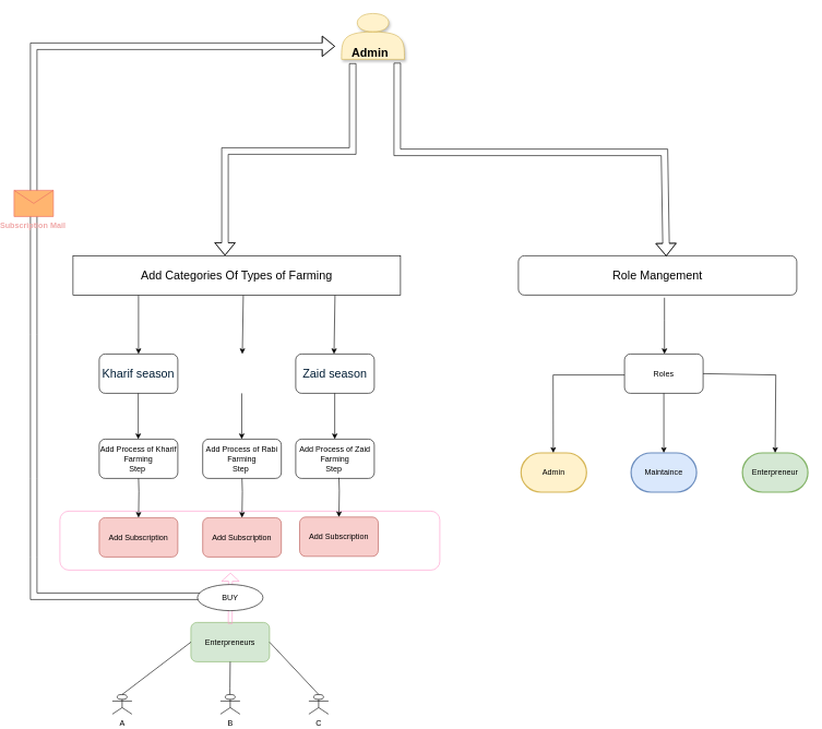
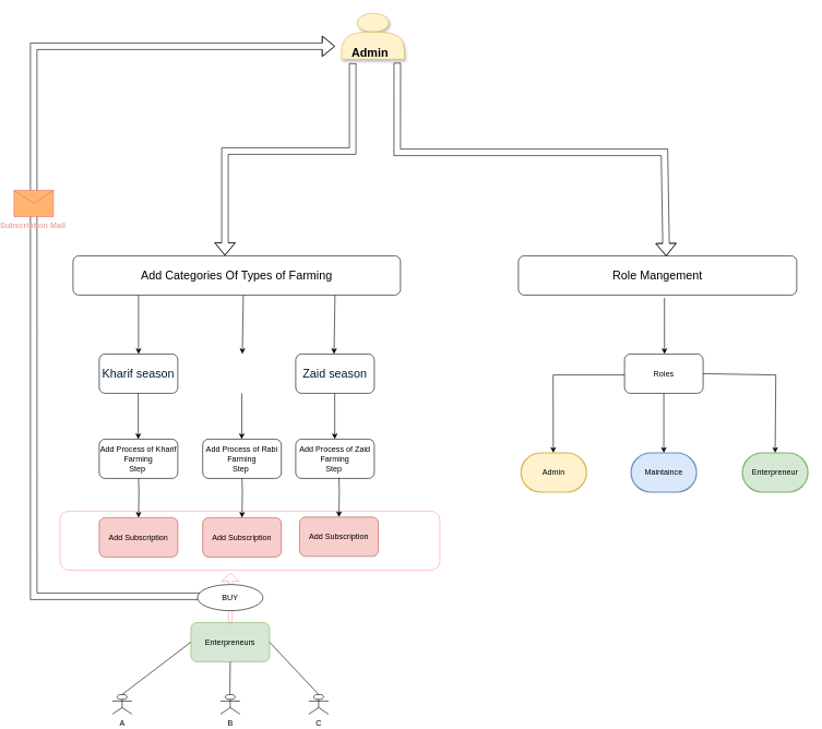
  <mxCell id="0" />
  <mxCell id="1" parent="0" />
  <mxCell id="2" value="" style="rounded=1;whiteSpace=wrap;html=1;strokeColor=#FF99CC;" vertex="1" parent="1"><mxGeometry x="90" y="780" width="580" height="90" as="geometry" /></mxCell>
  <mxCell id="3" value="" style="group" vertex="1" connectable="0" parent="1"><mxGeometry x="310" y="450" width="120" height="150" as="geometry" /></mxCell>
  <mxCell id="4" value="" style="endArrow=classic;html=1;rounded=0;entryX=0.5;entryY=0;entryDx=0;entryDy=0;" edge="1" parent="3"><mxGeometry width="50" height="50" relative="1" as="geometry"><mxPoint x="60" as="sourcePoint" /><mxPoint x="58.5" y="90" as="targetPoint" /><Array as="points" /></mxGeometry></mxCell>
  <mxCell id="5" value="" style="group" vertex="1" connectable="0" parent="1"><mxGeometry x="450" y="450" width="120" height="150" as="geometry" /></mxCell>
  <mxCell id="6" value="&lt;span style=&quot;color: rgb(0, 29, 53); font-family: &amp;quot;Google Sans&amp;quot;, Arial, sans-serif; font-size: 18px; text-align: start; background-color: rgb(255, 255, 255);&quot;&gt;Zaid season&lt;/span&gt;" style="rounded=1;whiteSpace=wrap;html=1;" vertex="1" parent="5"><mxGeometry y="90" width="120" height="60" as="geometry" /></mxCell>
  <mxCell id="7" value="" style="endArrow=classic;html=1;rounded=0;entryX=0.5;entryY=0;entryDx=0;entryDy=0;" edge="1" parent="5"><mxGeometry width="50" height="50" relative="1" as="geometry"><mxPoint x="60" as="sourcePoint" /><mxPoint x="58.5" y="90" as="targetPoint" /><Array as="points" /></mxGeometry></mxCell>
  <mxCell id="8" value="" style="group" vertex="1" connectable="0" parent="1"><mxGeometry x="150" y="450" width="120" height="150" as="geometry" /></mxCell>
  <mxCell id="9" value="&lt;span style=&quot;color: rgb(0, 29, 53); font-family: &amp;quot;Google Sans&amp;quot;, Arial, sans-serif; font-size: 18px; text-align: start; background-color: rgb(255, 255, 255);&quot;&gt;Kharif season&lt;/span&gt;" style="rounded=1;whiteSpace=wrap;html=1;" vertex="1" parent="8"><mxGeometry y="90" width="120" height="60" as="geometry" /></mxCell>
  <mxCell id="10" value="" style="endArrow=classic;html=1;rounded=0;entryX=0.5;entryY=0;entryDx=0;entryDy=0;" edge="1" parent="8" target="9"><mxGeometry width="50" height="50" relative="1" as="geometry"><mxPoint x="60" as="sourcePoint" /><mxPoint x="63" y="80" as="targetPoint" /><Array as="points" /></mxGeometry></mxCell>
- <mxCell id="11" value="&lt;font style=&quot;font-size: 18px;&quot;&gt;Add Categories Of Types of Farming&lt;/font&gt;" style="whiteSpace=wrap;html=1;rounded=0;" vertex="1" parent="1"><mxGeometry x="110" y="390" width="500" height="60" as="geometry" /></mxCell>
+ <mxCell id="11" value="&lt;font style=&quot;font-size: 18px;&quot;&gt;Add Categories Of Types of Farming&lt;/font&gt;" style="rounded=1;whiteSpace=wrap;html=1;" vertex="1" parent="1"><mxGeometry x="110" y="390" width="500" height="60" as="geometry" /></mxCell>
  <mxCell id="12" value="" style="shape=flexArrow;endArrow=classic;html=1;rounded=0;entryX=0.464;entryY=-0.006;entryDx=0;entryDy=0;entryPerimeter=0;" edge="1" parent="1" target="11"><mxGeometry width="50" height="50" relative="1" as="geometry"><mxPoint x="537" y="96" as="sourcePoint" /><mxPoint x="340" y="260" as="targetPoint" /><Array as="points"><mxPoint x="537" y="230" /><mxPoint x="342" y="230" /></Array></mxGeometry></mxCell>
  <mxCell id="13" value="" style="group" vertex="1" connectable="0" parent="1"><mxGeometry x="150" y="600" width="120" height="130" as="geometry" /></mxCell>
  <mxCell id="14" value="" style="endArrow=classic;html=1;rounded=0;" edge="1" parent="13"><mxGeometry width="50" height="50" relative="1" as="geometry"><mxPoint x="59.58" as="sourcePoint" /><mxPoint x="59.58" y="70" as="targetPoint" /></mxGeometry></mxCell>
  <mxCell id="15" value="Add Process of Kharif Farming&lt;br&gt;Step&amp;nbsp;" style="rounded=1;whiteSpace=wrap;html=1;" vertex="1" parent="13"><mxGeometry y="70" width="120" height="60" as="geometry" /></mxCell>
  <mxCell id="16" value="" style="group" vertex="1" connectable="0" parent="1"><mxGeometry x="308" y="600" width="120" height="130" as="geometry" /></mxCell>
  <mxCell id="17" value="" style="endArrow=classic;html=1;rounded=0;" edge="1" parent="16"><mxGeometry width="50" height="50" relative="1" as="geometry"><mxPoint x="59.58" as="sourcePoint" /><mxPoint x="59.58" y="70" as="targetPoint" /></mxGeometry></mxCell>
  <mxCell id="18" value="Add Process of Rabi Farming&lt;br&gt;Step&amp;nbsp;" style="rounded=1;whiteSpace=wrap;html=1;" vertex="1" parent="16"><mxGeometry y="70" width="120" height="60" as="geometry" /></mxCell>
  <mxCell id="19" value="" style="group" vertex="1" connectable="0" parent="1"><mxGeometry x="450" y="600" width="120" height="130" as="geometry" /></mxCell>
  <mxCell id="20" value="" style="endArrow=classic;html=1;rounded=0;" edge="1" parent="19"><mxGeometry width="50" height="50" relative="1" as="geometry"><mxPoint x="59.58" as="sourcePoint" /><mxPoint x="59.58" y="70" as="targetPoint" /></mxGeometry></mxCell>
  <mxCell id="21" value="Add Process of Zaid Farming&lt;br&gt;Step&amp;nbsp;" style="rounded=1;whiteSpace=wrap;html=1;" vertex="1" parent="19"><mxGeometry y="70" width="120" height="60" as="geometry" /></mxCell>
  <mxCell id="22" value="" style="group" vertex="1" connectable="0" parent="1"><mxGeometry x="150" y="730" width="120" height="120" as="geometry" /></mxCell>
  <mxCell id="23" value="Add Subscription" style="rounded=1;whiteSpace=wrap;html=1;fillColor=#f8cecc;strokeColor=#b85450;" vertex="1" parent="22"><mxGeometry y="60" width="120" height="60" as="geometry" /></mxCell>
  <mxCell id="24" value="" style="endArrow=classic;html=1;rounded=0;entryX=0.5;entryY=0;entryDx=0;entryDy=0;" edge="1" parent="22" target="23"><mxGeometry width="50" height="50" relative="1" as="geometry"><mxPoint x="60" as="sourcePoint" /><mxPoint x="61" y="60" as="targetPoint" /><Array as="points"><mxPoint x="60.58" y="20" /></Array></mxGeometry></mxCell>
  <mxCell id="25" value="" style="group" vertex="1" connectable="0" parent="1"><mxGeometry x="308" y="730" width="120" height="120" as="geometry" /></mxCell>
  <mxCell id="26" value="Add Subscription" style="rounded=1;whiteSpace=wrap;html=1;fillColor=#f8cecc;strokeColor=#b85450;" vertex="1" parent="25"><mxGeometry y="60" width="120" height="60" as="geometry" /></mxCell>
  <mxCell id="27" value="" style="endArrow=classic;html=1;rounded=0;entryX=0.5;entryY=0;entryDx=0;entryDy=0;" edge="1" parent="25" target="26"><mxGeometry width="50" height="50" relative="1" as="geometry"><mxPoint x="60" as="sourcePoint" /><mxPoint x="61" y="60" as="targetPoint" /><Array as="points"><mxPoint x="60.58" y="20" /></Array></mxGeometry></mxCell>
  <mxCell id="28" value="" style="group" vertex="1" connectable="0" parent="1"><mxGeometry x="456" y="729" width="120" height="120" as="geometry" /></mxCell>
  <mxCell id="29" value="Add Subscription" style="rounded=1;whiteSpace=wrap;html=1;fillColor=#f8cecc;strokeColor=#b85450;" vertex="1" parent="28"><mxGeometry y="60" width="120" height="60" as="geometry" /></mxCell>
  <mxCell id="30" value="" style="endArrow=classic;html=1;rounded=0;entryX=0.5;entryY=0;entryDx=0;entryDy=0;" edge="1" parent="28" target="29"><mxGeometry width="50" height="50" relative="1" as="geometry"><mxPoint x="60" as="sourcePoint" /><mxPoint x="61" y="60" as="targetPoint" /><Array as="points"><mxPoint x="60.58" y="20" /></Array></mxGeometry></mxCell>
  <mxCell id="31" value="Enterpreneurs" style="rounded=1;whiteSpace=wrap;html=1;fillColor=#d5e8d4;strokeColor=#82b366;" vertex="1" parent="1"><mxGeometry x="290" y="950" width="120" height="60" as="geometry" /></mxCell>
  <mxCell id="32" value="" style="shape=flexArrow;endArrow=classic;html=1;rounded=0;width=5.833;endSize=3.775;entryX=0.449;entryY=1.024;entryDx=0;entryDy=0;exitX=0.5;exitY=0;exitDx=0;exitDy=0;entryPerimeter=0;strokeColor=#FF99CC;" edge="1" parent="1"><mxGeometry width="50" height="50" relative="1" as="geometry"><mxPoint x="350" y="952" as="sourcePoint" /><mxPoint x="350.42" y="874.16" as="targetPoint" /></mxGeometry></mxCell>
  <mxCell id="33" value="A" style="shape=umlActor;verticalLabelPosition=bottom;verticalAlign=top;html=1;outlineConnect=0;" vertex="1" parent="1"><mxGeometry x="170" y="1060" width="30" height="30" as="geometry" /></mxCell>
  <mxCell id="34" value="B" style="shape=umlActor;verticalLabelPosition=bottom;verticalAlign=top;html=1;outlineConnect=0;" vertex="1" parent="1"><mxGeometry x="335" y="1060" width="30" height="30" as="geometry" /></mxCell>
  <mxCell id="35" value="C" style="shape=umlActor;verticalLabelPosition=bottom;verticalAlign=top;html=1;outlineConnect=0;" vertex="1" parent="1"><mxGeometry x="470" y="1060" width="30" height="30" as="geometry" /></mxCell>
  <mxCell id="36" value="" style="endArrow=none;html=1;rounded=0;entryX=0;entryY=0.5;entryDx=0;entryDy=0;exitX=0.5;exitY=0;exitDx=0;exitDy=0;exitPerimeter=0;" edge="1" parent="1" source="33" target="31"><mxGeometry width="50" height="50" relative="1" as="geometry"><mxPoint x="185" y="1050" as="sourcePoint" /><mxPoint x="235" y="1000" as="targetPoint" /></mxGeometry></mxCell>
  <mxCell id="37" value="" style="endArrow=none;html=1;rounded=0;exitX=1;exitY=0.5;exitDx=0;exitDy=0;entryX=0.5;entryY=0;entryDx=0;entryDy=0;entryPerimeter=0;" edge="1" parent="1" source="31" target="35"><mxGeometry width="50" height="50" relative="1" as="geometry"><mxPoint x="447" y="1020" as="sourcePoint" /><mxPoint x="480" y="1050" as="targetPoint" /></mxGeometry></mxCell>
  <mxCell id="38" value="" style="endArrow=none;html=1;rounded=0;entryX=0.5;entryY=1;entryDx=0;entryDy=0;" edge="1" parent="1" target="31"><mxGeometry width="50" height="50" relative="1" as="geometry"><mxPoint x="349.58" y="1060" as="sourcePoint" /><mxPoint x="349.58" y="1030" as="targetPoint" /><Array as="points"><mxPoint x="349.58" y="1050" /></Array></mxGeometry></mxCell>
  <mxCell id="39" value="" style="shape=flexArrow;endArrow=classic;html=1;rounded=0;entryX=0;entryY=0.5;entryDx=0;entryDy=0;" edge="1" parent="1"><mxGeometry width="50" height="50" relative="1" as="geometry"><mxPoint x="340" y="910" as="sourcePoint" /><mxPoint x="510" y="70" as="targetPoint" /><Array as="points"><mxPoint x="50" y="910" /><mxPoint x="50" y="850" /><mxPoint x="50" y="730" /><mxPoint x="50" y="510" /><mxPoint x="50" y="70" /></Array></mxGeometry></mxCell>
  <mxCell id="40" value="&lt;font style=&quot;color: light-dark(rgb(240, 168, 168), rgb(237, 237, 237));&quot;&gt;&lt;b&gt;Subscription Mail&amp;nbsp;&lt;/b&gt;&lt;/font&gt;&lt;div&gt;&lt;br&gt;&lt;/div&gt;" style="shape=message;html=1;html=1;outlineConnect=0;labelPosition=center;verticalLabelPosition=bottom;align=center;verticalAlign=top;flipV=0;flipH=1;direction=east;strokeColor=#EA6B66;fillStyle=solid;fillColor=#FFB570;" vertex="1" parent="1"><mxGeometry x="20" y="290" width="60" height="40" as="geometry" /></mxCell>
  <mxCell id="41" value="BUY" style="ellipse;align=center;fontStyle=0;strokeColor=default;html=1;whiteSpace=wrap;" vertex="1" parent="1"><mxGeometry x="300" y="892" width="100" height="40" as="geometry" /></mxCell>
  <mxCell id="42" value="&lt;span style=&quot;font-size: 18px;&quot;&gt;Role Mangement&lt;/span&gt;" style="rounded=1;whiteSpace=wrap;html=1;" vertex="1" parent="1"><mxGeometry x="790" y="390" width="425" height="60" as="geometry" /></mxCell>
  <mxCell id="43" value="" style="shape=flexArrow;endArrow=classic;html=1;rounded=0;exitX=1.001;exitY=0.652;exitDx=0;exitDy=0;exitPerimeter=0;entryX=0.531;entryY=0.009;entryDx=0;entryDy=0;entryPerimeter=0;" edge="1" parent="1" source="46" target="42"><mxGeometry width="50" height="50" relative="1" as="geometry"><mxPoint x="622" y="101" as="sourcePoint" /><mxPoint x="994" y="390" as="targetPoint" /><Array as="points"><mxPoint x="605" y="232" /><mxPoint x="1013" y="232" /></Array></mxGeometry></mxCell>
  <mxCell id="44" value="" style="group" vertex="1" connectable="0" parent="1"><mxGeometry x="520" y="20" width="102" height="93" as="geometry" /></mxCell>
  <mxCell id="45" value="" style="shape=actor;whiteSpace=wrap;html=1;labelBorderColor=#EA6B66;fillColor=#fff2cc;strokeColor=#d6b656;shadow=1;" vertex="1" parent="44"><mxGeometry width="96" height="70" as="geometry" /></mxCell>
  <mxCell id="46" value="&lt;font style=&quot;font-size: 18px;&quot;&gt;&lt;b&gt;Admin&lt;/b&gt;&lt;/font&gt;&lt;div&gt;&lt;br&gt;&lt;/div&gt;" style="text;html=1;align=center;verticalAlign=middle;resizable=0;points=[];autosize=1;strokeColor=none;fillColor=none;" vertex="1" parent="44"><mxGeometry y="42" width="85" height="51" as="geometry" /></mxCell>
  <mxCell id="47" value="Roles" style="rounded=1;whiteSpace=wrap;html=1;" vertex="1" parent="1"><mxGeometry x="952" y="540" width="120" height="60" as="geometry" /></mxCell>
  <mxCell id="48" value="Admin" style="strokeWidth=2;html=1;shape=mxgraph.flowchart.terminator;whiteSpace=wrap;fillColor=#fff2cc;strokeColor=#d6b656;" vertex="1" parent="1"><mxGeometry x="794" y="691" width="100" height="60" as="geometry" /></mxCell>
  <mxCell id="49" value="Maintaince" style="strokeWidth=2;html=1;shape=mxgraph.flowchart.terminator;whiteSpace=wrap;fillColor=#dae8fc;strokeColor=#6c8ebf;" vertex="1" parent="1"><mxGeometry x="962" y="691" width="100" height="60" as="geometry" /></mxCell>
  <mxCell id="50" value="Enterpreneur" style="strokeWidth=2;html=1;shape=mxgraph.flowchart.terminator;whiteSpace=wrap;fillColor=#d5e8d4;strokeColor=#82b366;" vertex="1" parent="1"><mxGeometry x="1132" y="691" width="100" height="60" as="geometry" /></mxCell>
  <mxCell id="51" value="" style="endArrow=classic;html=1;rounded=0;" edge="1" parent="1"><mxGeometry width="50" height="50" relative="1" as="geometry"><mxPoint x="1013" y="454" as="sourcePoint" /><mxPoint x="1013" y="540" as="targetPoint" /><Array as="points"><mxPoint x="1013" y="489" /></Array></mxGeometry></mxCell>
  <mxCell id="52" value="" style="endArrow=classic;html=1;rounded=0;entryX=0.11;entryY=0.11;entryDx=0;entryDy=0;entryPerimeter=0;" edge="1" parent="1"><mxGeometry width="50" height="50" relative="1" as="geometry"><mxPoint x="952" y="572" as="sourcePoint" /><mxPoint x="843.25" y="691" as="targetPoint" /><Array as="points"><mxPoint x="843" y="572" /></Array></mxGeometry></mxCell>
  <mxCell id="53" value="" style="endArrow=classic;html=1;rounded=0;exitX=1;exitY=0.5;exitDx=0;exitDy=0;entryX=0.5;entryY=0;entryDx=0;entryDy=0;entryPerimeter=0;" edge="1" parent="1" source="47" target="50"><mxGeometry width="50" height="50" relative="1" as="geometry"><mxPoint x="1115" y="572" as="sourcePoint" /><mxPoint x="1251" y="572" as="targetPoint" /><Array as="points"><mxPoint x="1183" y="572" /></Array></mxGeometry></mxCell>
  <mxCell id="54" value="" style="endArrow=classic;html=1;rounded=0;exitX=0.5;exitY=1;exitDx=0;exitDy=0;entryX=0.5;entryY=0;entryDx=0;entryDy=0;entryPerimeter=0;" edge="1" parent="1" source="47" target="49"><mxGeometry width="50" height="50" relative="1" as="geometry"><mxPoint x="998" y="622" as="sourcePoint" /><mxPoint x="1007" y="691" as="targetPoint" /></mxGeometry></mxCell>
